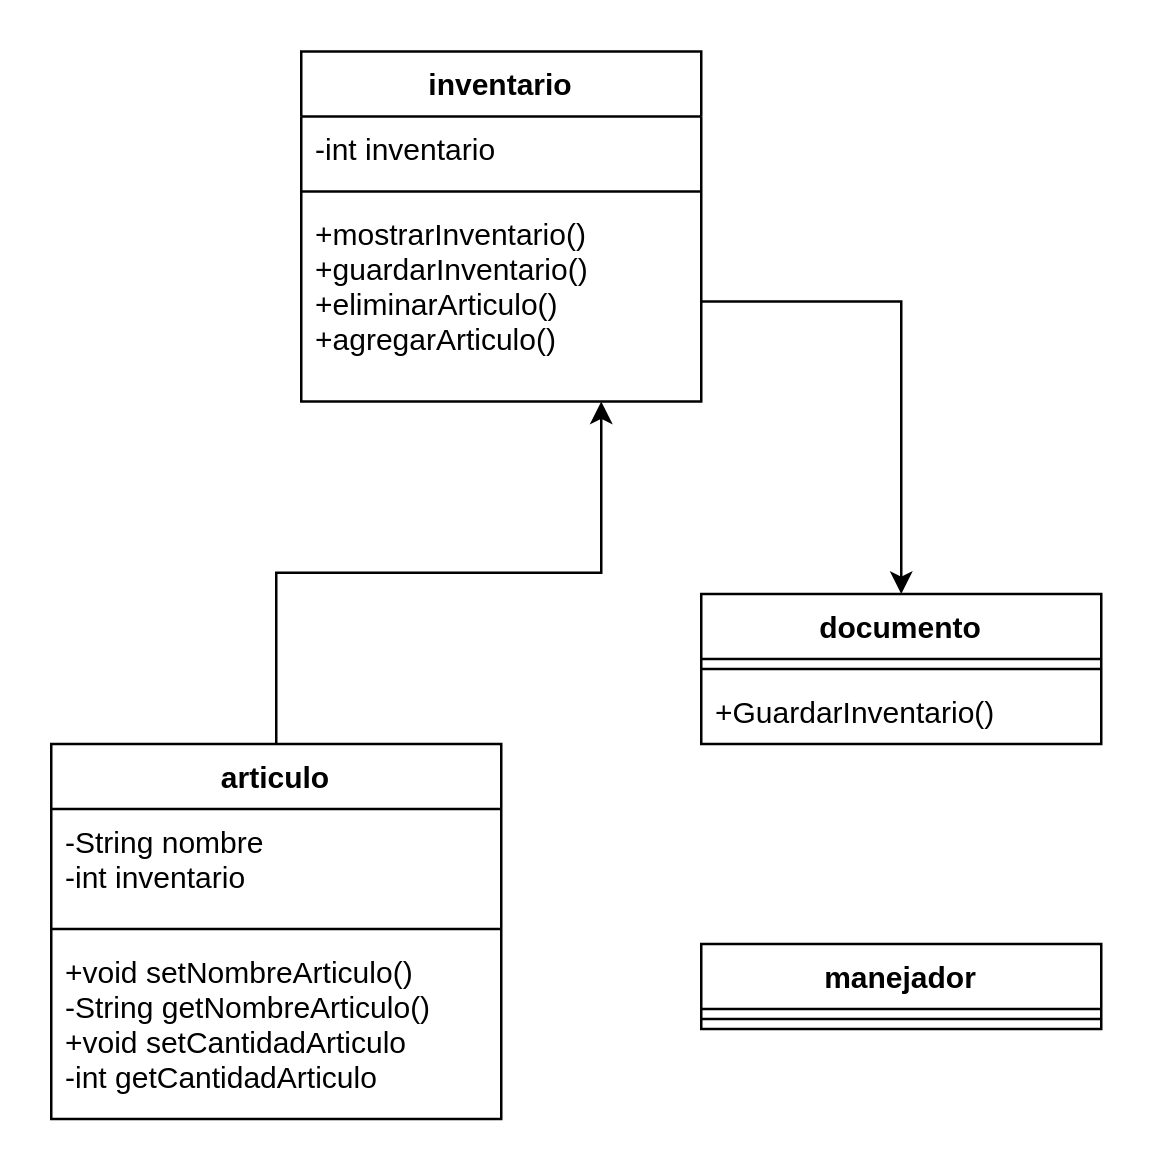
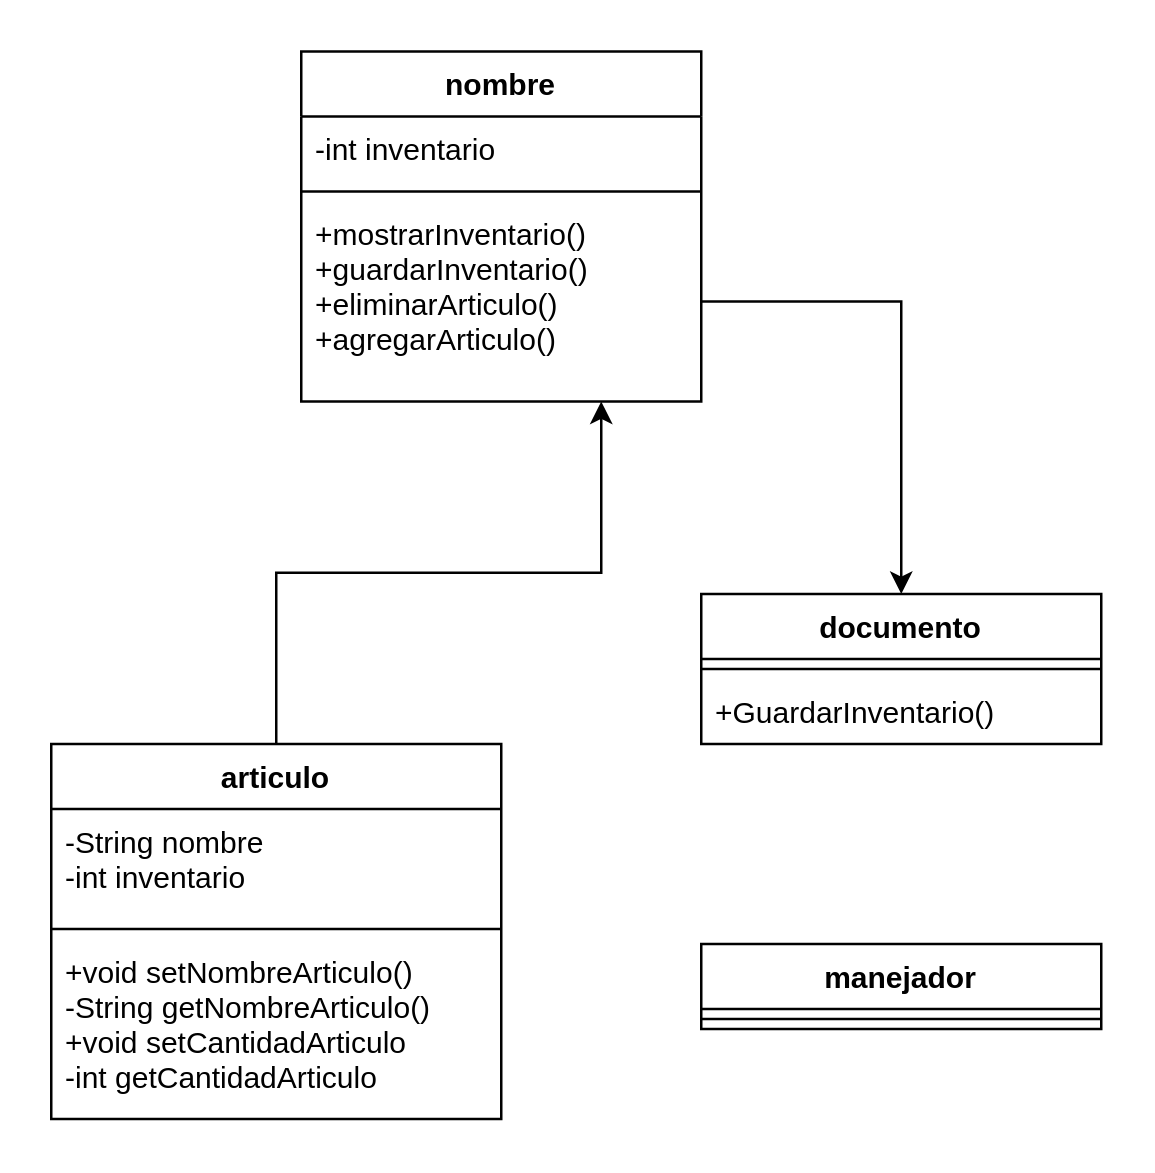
  <mxCell id="0" />
  <mxCell id="1" parent="0" />
  <mxCell id="2" style="edgeStyle=orthogonalEdgeStyle;rounded=0;orthogonalLoop=1;jettySize=auto;html=1;entryX=0.75;entryY=1;entryDx=0;entryDy=0;entryPerimeter=0;" edge="1" parent="1" source="3" target="10"><mxGeometry relative="1" as="geometry" /></mxCell>
  <mxCell id="3" value="articulo" style="swimlane;fontStyle=1;align=center;verticalAlign=top;childLayout=stackLayout;horizontal=1;startSize=26;horizontalStack=0;resizeParent=1;resizeParentMax=0;resizeLast=0;collapsible=1;marginBottom=0;" vertex="1" parent="1"><mxGeometry x="20" y="297" width="180" height="150" as="geometry" /></mxCell>
  <mxCell id="4" value="-String nombre&#10;-int inventario" style="text;strokeColor=none;fillColor=none;align=left;verticalAlign=top;spacingLeft=4;spacingRight=4;overflow=hidden;rotatable=0;points=[[0,0.5],[1,0.5]];portConstraint=eastwest;" vertex="1" parent="3"><mxGeometry y="26" width="180" height="44" as="geometry" /></mxCell>
  <mxCell id="5" value="" style="line;strokeWidth=1;fillColor=none;align=left;verticalAlign=middle;spacingTop=-1;spacingLeft=3;spacingRight=3;rotatable=0;labelPosition=right;points=[];portConstraint=eastwest;" vertex="1" parent="3"><mxGeometry y="70" width="180" height="8" as="geometry" /></mxCell>
  <mxCell id="6" value="+void setNombreArticulo()&#10;-String getNombreArticulo()&#10;+void setCantidadArticulo&#10;-int getCantidadArticulo" style="text;strokeColor=none;fillColor=none;align=left;verticalAlign=top;spacingLeft=4;spacingRight=4;overflow=hidden;rotatable=0;points=[[0,0.5],[1,0.5]];portConstraint=eastwest;" vertex="1" parent="3"><mxGeometry y="78" width="180" height="72" as="geometry" /></mxCell>
- <mxCell id="7" value="inventario" style="swimlane;fontStyle=1;align=center;verticalAlign=top;childLayout=stackLayout;horizontal=1;startSize=26;horizontalStack=0;resizeParent=1;resizeParentMax=0;resizeLast=0;collapsible=1;marginBottom=0;" vertex="1" parent="1"><mxGeometry x="120" y="20" width="160" height="140" as="geometry" /></mxCell>
+ <mxCell id="7" value="nombre" style="swimlane;fontStyle=1;align=center;verticalAlign=top;childLayout=stackLayout;horizontal=1;startSize=26;horizontalStack=0;resizeParent=1;resizeParentMax=0;resizeLast=0;collapsible=1;marginBottom=0;" vertex="1" parent="1"><mxGeometry x="120" y="20" width="160" height="140" as="geometry" /></mxCell>
  <mxCell id="8" value="-int inventario " style="text;strokeColor=none;fillColor=none;align=left;verticalAlign=top;spacingLeft=4;spacingRight=4;overflow=hidden;rotatable=0;points=[[0,0.5],[1,0.5]];portConstraint=eastwest;" vertex="1" parent="7"><mxGeometry y="26" width="160" height="26" as="geometry" /></mxCell>
  <mxCell id="9" value="" style="line;strokeWidth=1;fillColor=none;align=left;verticalAlign=middle;spacingTop=-1;spacingLeft=3;spacingRight=3;rotatable=0;labelPosition=right;points=[];portConstraint=eastwest;" vertex="1" parent="7"><mxGeometry y="52" width="160" height="8" as="geometry" /></mxCell>
  <mxCell id="10" value="+mostrarInventario()&#10;+guardarInventario()&#10;+eliminarArticulo()&#10;+agregarArticulo()&#10;" style="text;strokeColor=none;fillColor=none;align=left;verticalAlign=top;spacingLeft=4;spacingRight=4;overflow=hidden;rotatable=0;points=[[0,0.5],[1,0.5]];portConstraint=eastwest;" vertex="1" parent="7"><mxGeometry y="60" width="160" height="80" as="geometry" /></mxCell>
  <mxCell id="11" value="documento" style="swimlane;fontStyle=1;align=center;verticalAlign=top;childLayout=stackLayout;horizontal=1;startSize=26;horizontalStack=0;resizeParent=1;resizeParentMax=0;resizeLast=0;collapsible=1;marginBottom=0;" vertex="1" parent="1"><mxGeometry x="280" y="237" width="160" height="60" as="geometry" /></mxCell>
  <mxCell id="12" value="" style="line;strokeWidth=1;fillColor=none;align=left;verticalAlign=middle;spacingTop=-1;spacingLeft=3;spacingRight=3;rotatable=0;labelPosition=right;points=[];portConstraint=eastwest;" vertex="1" parent="11"><mxGeometry y="26" width="160" height="8" as="geometry" /></mxCell>
  <mxCell id="13" value="+GuardarInventario()" style="text;strokeColor=none;fillColor=none;align=left;verticalAlign=top;spacingLeft=4;spacingRight=4;overflow=hidden;rotatable=0;points=[[0,0.5],[1,0.5]];portConstraint=eastwest;" vertex="1" parent="11"><mxGeometry y="34" width="160" height="26" as="geometry" /></mxCell>
  <mxCell id="14" value="manejador" style="swimlane;fontStyle=1;align=center;verticalAlign=top;childLayout=stackLayout;horizontal=1;startSize=26;horizontalStack=0;resizeParent=1;resizeParentMax=0;resizeLast=0;collapsible=1;marginBottom=0;" vertex="1" parent="1"><mxGeometry x="280" y="377" width="160" height="34" as="geometry" /></mxCell>
  <mxCell id="15" value="" style="line;strokeWidth=1;fillColor=none;align=left;verticalAlign=middle;spacingTop=-1;spacingLeft=3;spacingRight=3;rotatable=0;labelPosition=right;points=[];portConstraint=eastwest;" vertex="1" parent="14"><mxGeometry y="26" width="160" height="8" as="geometry" /></mxCell>
  <mxCell id="16" style="edgeStyle=orthogonalEdgeStyle;rounded=0;orthogonalLoop=1;jettySize=auto;html=1;entryX=0.5;entryY=0;entryDx=0;entryDy=0;" edge="1" parent="1" source="10" target="11"><mxGeometry relative="1" as="geometry" /></mxCell>
